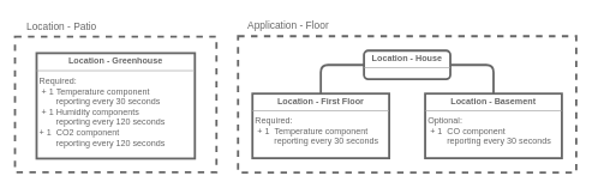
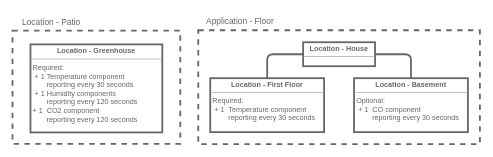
  <mxCell id="0" />
  <mxCell id="1" parent="0" />
  <mxCell id="2" value="" style="group" vertex="1" connectable="0" parent="1"><mxGeometry x="20" y="20.5" width="280" height="219" as="geometry" /></mxCell>
  <mxCell id="3" value="&lt;font style=&quot;font-size: 14px;&quot;&gt;Location - Patio&lt;/font&gt;" style="text;html=1;strokeColor=none;fillColor=none;align=center;verticalAlign=middle;whiteSpace=wrap;rounded=0;fontSize=11;fontFamily=Helvetica;fontColor=#666666;container=0;" parent="2" vertex="1"><mxGeometry width="130" height="30" as="geometry" /></mxCell>
  <mxCell id="4" value="" style="rounded=0;whiteSpace=wrap;html=1;fontFamily=Helvetica;fontSize=11;fontColor=default;fillColor=none;strokeWidth=3;dashed=1;strokeColor=#666666;container=0;" parent="2" vertex="1"><mxGeometry y="30" width="280" height="189" as="geometry" /></mxCell>
  <mxCell id="5" value="&lt;p style=&quot;margin:0px;margin-top:4px;text-align:center;&quot;&gt;&lt;font color=&quot;#666666&quot;&gt;&lt;b style=&quot;&quot;&gt;Location - Greenhouse&lt;/b&gt;&lt;/font&gt;&lt;/p&gt;&lt;hr size=&quot;1&quot;&gt;&lt;p style=&quot;margin:0px;margin-left:4px;&quot;&gt;&lt;font color=&quot;#666666&quot;&gt;Required:&lt;br&gt;&amp;nbsp;+ 1 Temperature component&amp;nbsp;&lt;/font&gt;&lt;/p&gt;&lt;p style=&quot;margin:0px;margin-left:4px;&quot;&gt;&lt;font color=&quot;#666666&quot;&gt;&amp;nbsp; &amp;nbsp; &amp;nbsp; &amp;nbsp;reporting every 30 seconds&lt;/font&gt;&lt;/p&gt;&lt;p style=&quot;margin:0px;margin-left:4px;&quot;&gt;&lt;font color=&quot;#666666&quot;&gt;&amp;nbsp;+ 1 Humidity components&lt;br&gt;&amp;nbsp; &amp;nbsp; &amp;nbsp; &amp;nbsp;reporting every 120 seconds&lt;br&gt;+ 1&amp;nbsp; CO2 component&lt;/font&gt;&lt;br style=&quot;border-color: var(--border-color); color: rgb(102, 102, 102);&quot;&gt;&lt;span style=&quot;color: rgb(102, 102, 102);&quot;&gt;&amp;nbsp; &amp;nbsp; &amp;nbsp; &amp;nbsp;reporting every 120 seconds&lt;/span&gt;&lt;font color=&quot;#666666&quot;&gt;&lt;br&gt;&lt;/font&gt;&lt;/p&gt;" style="verticalAlign=top;align=left;overflow=fill;fontSize=12;fontFamily=Helvetica;html=1;whiteSpace=wrap;strokeColor=#666666;fontColor=#333333;fillColor=#ffffff;labelBackgroundColor=none;strokeWidth=3;container=0;" parent="2" vertex="1"><mxGeometry x="30" y="53.08" width="220" height="146.92" as="geometry" /></mxCell>
  <mxCell id="6" value="" style="group" vertex="1" connectable="0" parent="1"><mxGeometry x="330" y="20" width="470" height="220" as="geometry" /></mxCell>
  <mxCell id="7" value="&lt;font style=&quot;font-size: 14px;&quot;&gt;Application - Floor&lt;/font&gt;" style="text;html=1;strokeColor=none;fillColor=none;align=center;verticalAlign=middle;whiteSpace=wrap;rounded=0;fontSize=11;fontFamily=Helvetica;fontColor=#666666;container=0;" parent="6" vertex="1"><mxGeometry width="140" height="30" as="geometry" /></mxCell>
  <mxCell id="8" value="" style="rounded=0;whiteSpace=wrap;html=1;fontFamily=Helvetica;fontSize=11;fontColor=default;fillColor=none;strokeWidth=3;dashed=1;strokeColor=#666666;container=0;" parent="6" vertex="1"><mxGeometry y="30" width="470" height="190" as="geometry" /></mxCell>
- <mxCell id="9" value="&lt;p style=&quot;margin:0px;margin-top:4px;text-align:center;&quot;&gt;&lt;font color=&quot;#666666&quot;&gt;&lt;b style=&quot;&quot;&gt;Location - House&lt;/b&gt;&lt;/font&gt;&lt;/p&gt;&lt;hr size=&quot;1&quot;&gt;&lt;p style=&quot;margin:0px;margin-left:4px;&quot;&gt;&lt;br&gt;&lt;/p&gt;" style="verticalAlign=top;align=left;overflow=fill;fontSize=12;fontFamily=Helvetica;html=1;whiteSpace=wrap;strokeColor=#666666;fontColor=#333333;fillColor=#ffffff;labelBackgroundColor=none;strokeWidth=3;container=0;rounded=1;" parent="6" vertex="1"><mxGeometry x="175" y="50" width="120" height="40" as="geometry" /></mxCell>
+ <mxCell id="9" value="&lt;p style=&quot;margin:0px;margin-top:4px;text-align:center;&quot;&gt;&lt;font color=&quot;#666666&quot;&gt;&lt;b style=&quot;&quot;&gt;Location - House&lt;/b&gt;&lt;/font&gt;&lt;/p&gt;&lt;hr size=&quot;1&quot;&gt;&lt;p style=&quot;margin:0px;margin-left:4px;&quot;&gt;&lt;br&gt;&lt;/p&gt;" style="verticalAlign=top;align=left;overflow=fill;fontSize=12;fontFamily=Helvetica;html=1;whiteSpace=wrap;strokeColor=#666666;fontColor=#333333;fillColor=#ffffff;labelBackgroundColor=none;strokeWidth=3;container=0;" parent="6" vertex="1"><mxGeometry x="175" y="50" width="120" height="40" as="geometry" /></mxCell>
  <mxCell id="10" style="edgeStyle=orthogonalEdgeStyle;shape=connector;curved=0;rounded=1;orthogonalLoop=1;jettySize=auto;html=1;exitX=0;exitY=0.5;exitDx=0;exitDy=0;labelBackgroundColor=default;strokeColor=#666666;strokeWidth=3;align=center;verticalAlign=middle;fontFamily=Helvetica;fontSize=11;fontColor=default;endArrow=none;endFill=0;" parent="6" source="9" target="13" edge="1"><mxGeometry relative="1" as="geometry" /></mxCell>
  <mxCell id="11" style="edgeStyle=orthogonalEdgeStyle;shape=connector;curved=0;rounded=1;orthogonalLoop=1;jettySize=auto;html=1;labelBackgroundColor=default;strokeColor=#666666;strokeWidth=3;align=center;verticalAlign=middle;fontFamily=Helvetica;fontSize=11;fontColor=default;endArrow=none;endFill=0;exitX=1;exitY=0.5;exitDx=0;exitDy=0;" parent="6" source="9" target="14" edge="1"><mxGeometry relative="1" as="geometry" /></mxCell>
  <mxCell id="12" value="" style="group" vertex="1" connectable="0" parent="6"><mxGeometry x="20" y="110" width="430" height="90" as="geometry" /></mxCell>
  <mxCell id="13" value="&lt;p style=&quot;margin:0px;margin-top:4px;text-align:center;&quot;&gt;&lt;font color=&quot;#666666&quot;&gt;&lt;b style=&quot;&quot;&gt;Location - First Floor&lt;/b&gt;&lt;/font&gt;&lt;/p&gt;&lt;hr size=&quot;1&quot;&gt;&lt;p style=&quot;margin:0px;margin-left:4px;&quot;&gt;&lt;font color=&quot;#666666&quot;&gt;Required:&lt;br&gt;&amp;nbsp;+ 1&amp;nbsp; Temperature component&amp;nbsp;&lt;/font&gt;&lt;/p&gt;&lt;p style=&quot;margin:0px;margin-left:4px;&quot;&gt;&lt;font color=&quot;#666666&quot;&gt;&lt;span style=&quot;white-space: pre;&quot;&gt;&#09;&lt;/span&gt;reporting every 30 seconds&lt;br&gt;&amp;nbsp;&lt;/font&gt;&lt;/p&gt;" style="verticalAlign=top;align=left;overflow=fill;fontSize=12;fontFamily=Helvetica;html=1;whiteSpace=wrap;strokeColor=#666666;fontColor=#333333;fillColor=#ffffff;labelBackgroundColor=none;strokeWidth=3;container=0;" parent="12" vertex="1"><mxGeometry width="190" height="90" as="geometry" /></mxCell>
  <mxCell id="14" value="&lt;p style=&quot;margin:0px;margin-top:4px;text-align:center;&quot;&gt;&lt;font color=&quot;#666666&quot;&gt;&lt;b style=&quot;&quot;&gt;Location - Basement&lt;/b&gt;&lt;/font&gt;&lt;/p&gt;&lt;hr size=&quot;1&quot;&gt;&lt;p style=&quot;margin:0px;margin-left:4px;&quot;&gt;&lt;font color=&quot;#666666&quot;&gt;Optional:&lt;br&gt;&amp;nbsp;+ 1&amp;nbsp; CO component&amp;nbsp;&lt;/font&gt;&lt;/p&gt;&lt;p style=&quot;margin:0px;margin-left:4px;&quot;&gt;&lt;font color=&quot;#666666&quot;&gt;&lt;span style=&quot;white-space: pre;&quot;&gt;&#09;&lt;/span&gt;reporting every 30 seconds&lt;br&gt;&amp;nbsp;&lt;br&gt;&lt;/font&gt;&lt;/p&gt;" style="verticalAlign=top;align=left;overflow=fill;fontSize=12;fontFamily=Helvetica;html=1;whiteSpace=wrap;strokeColor=#666666;fontColor=#333333;fillColor=#ffffff;labelBackgroundColor=none;strokeWidth=3;container=0;" parent="12" vertex="1"><mxGeometry x="240" width="190" height="90" as="geometry" /></mxCell>
